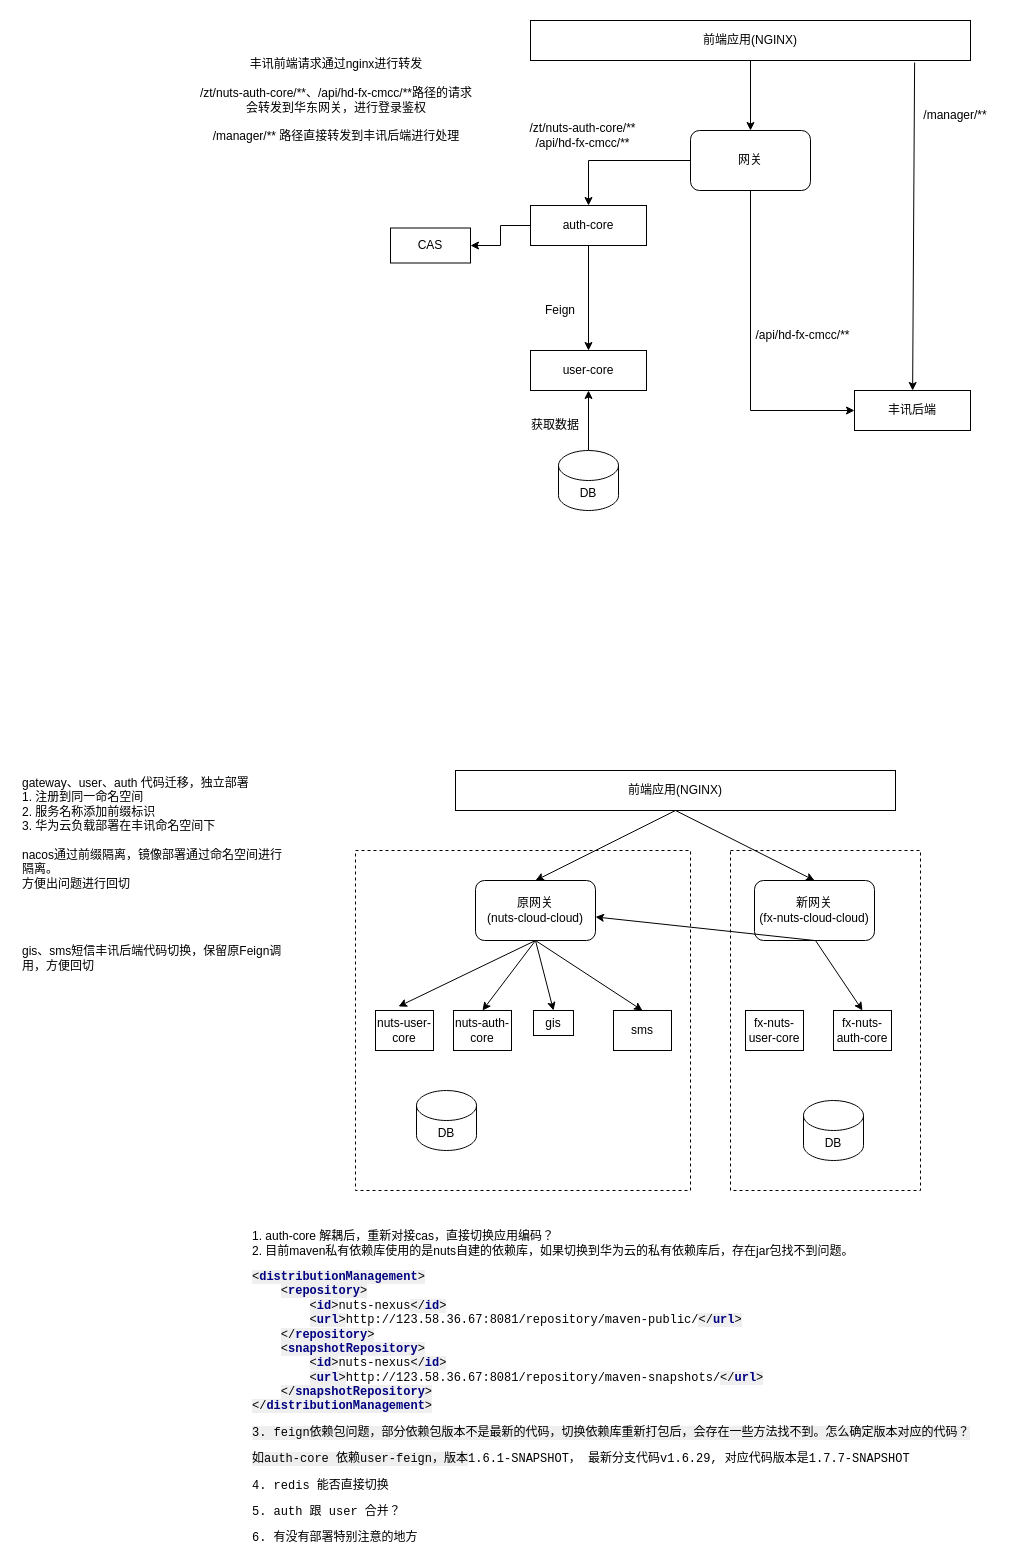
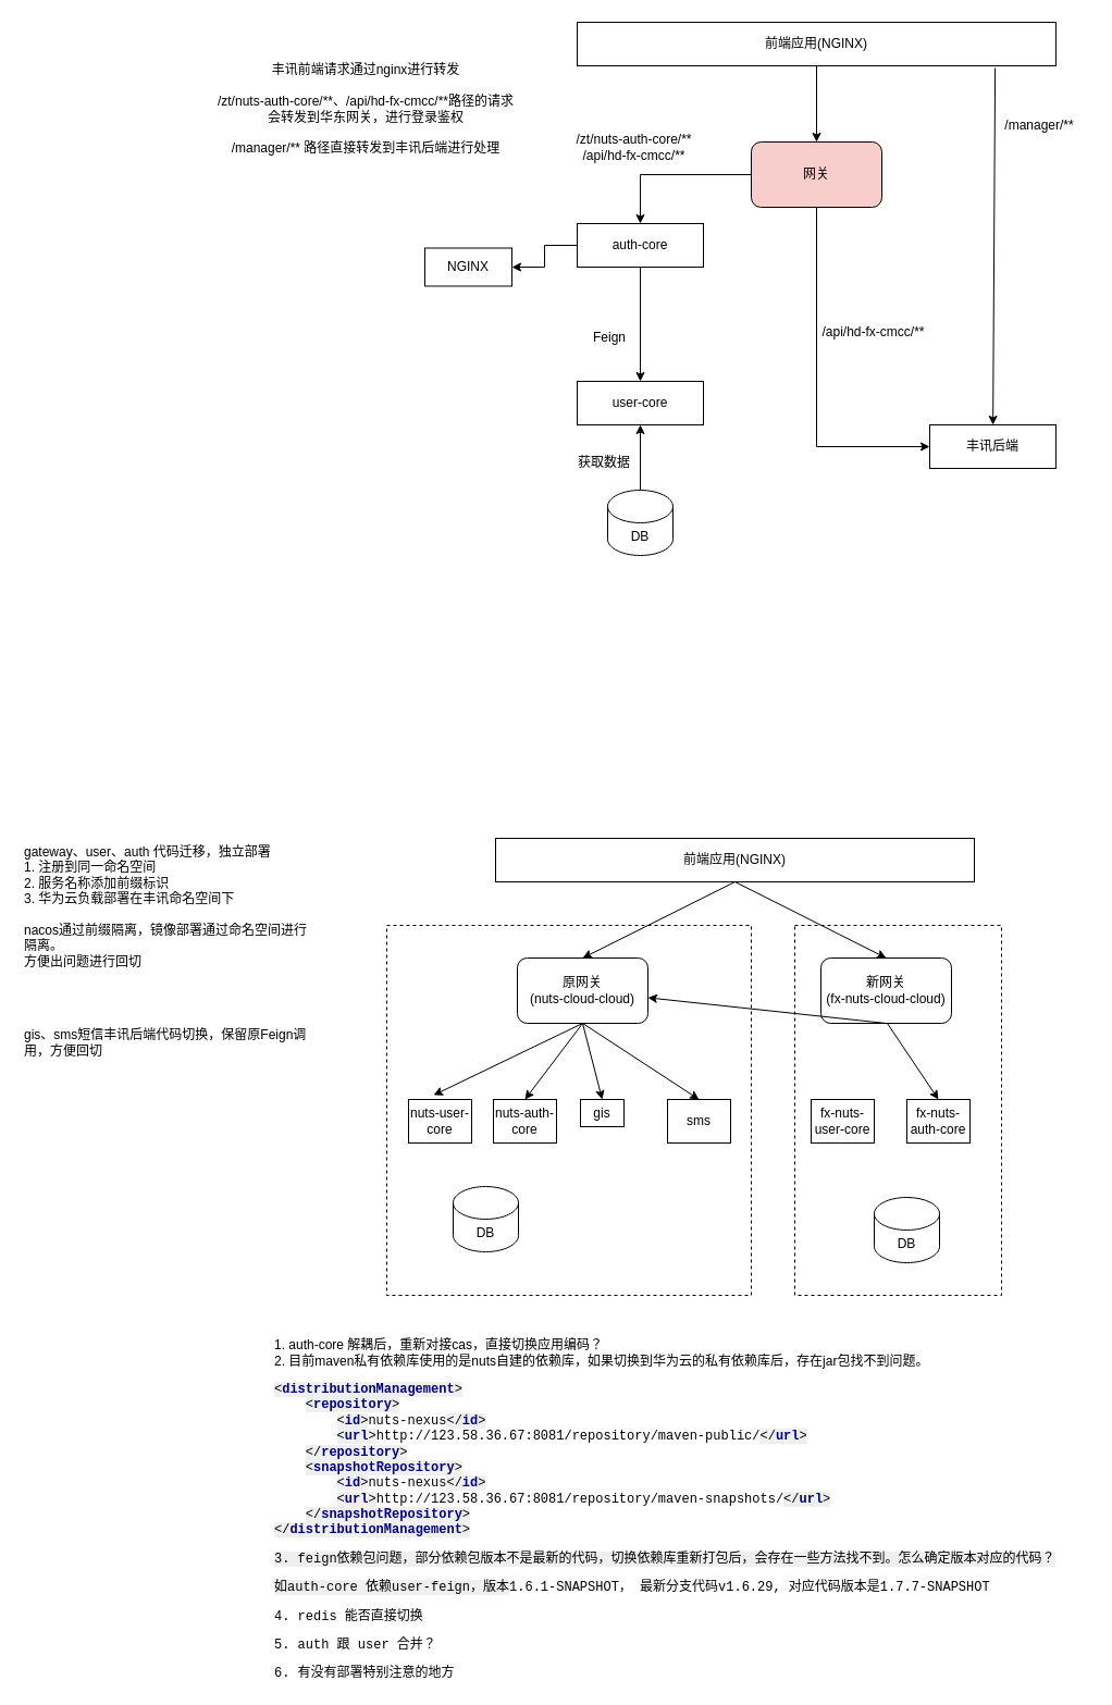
  <mxCell id="0" />
  <mxCell id="1" parent="0" />
  <mxCell id="2" value="" style="rounded=0;whiteSpace=wrap;html=1;dashed=1;" vertex="1" parent="1"><mxGeometry x="730" y="850" width="190" height="340" as="geometry" /></mxCell>
  <mxCell id="3" value="" style="rounded=0;whiteSpace=wrap;html=1;dashed=1;" vertex="1" parent="1"><mxGeometry x="355" y="850" width="335" height="340" as="geometry" /></mxCell>
  <mxCell id="4" style="edgeStyle=orthogonalEdgeStyle;rounded=0;orthogonalLoop=1;jettySize=auto;html=1;entryX=0.5;entryY=0;entryDx=0;entryDy=0;" edge="1" parent="1" source="5" target="8"><mxGeometry relative="1" as="geometry" /></mxCell>
  <mxCell id="5" value="前端应用(NGINX)" style="rounded=0;whiteSpace=wrap;html=1;" vertex="1" parent="1"><mxGeometry x="530" y="20" width="440" height="40" as="geometry" /></mxCell>
  <mxCell id="6" style="edgeStyle=orthogonalEdgeStyle;rounded=0;orthogonalLoop=1;jettySize=auto;html=1;entryX=0;entryY=0.5;entryDx=0;entryDy=0;exitX=0.5;exitY=1;exitDx=0;exitDy=0;" edge="1" parent="1" source="8" target="9"><mxGeometry relative="1" as="geometry" /></mxCell>
  <mxCell id="7" style="edgeStyle=orthogonalEdgeStyle;rounded=0;orthogonalLoop=1;jettySize=auto;html=1;entryX=0.5;entryY=0;entryDx=0;entryDy=0;" edge="1" parent="1" source="8" target="15"><mxGeometry relative="1" as="geometry" /></mxCell>
- <mxCell id="8" value="网关" style="rounded=1;whiteSpace=wrap;html=1;" vertex="1" parent="1"><mxGeometry x="690" y="130" width="120" height="60" as="geometry" /></mxCell>
+ <mxCell id="8" value="网关" style="rounded=1;whiteSpace=wrap;html=1;fillColor=#f8cecc;" vertex="1" parent="1"><mxGeometry x="690" y="130" width="120" height="60" as="geometry" /></mxCell>
  <mxCell id="9" value="丰讯后端" style="rounded=0;whiteSpace=wrap;html=1;" vertex="1" parent="1"><mxGeometry x="854" y="390" width="116" height="40" as="geometry" /></mxCell>
  <mxCell id="10" value="" style="endArrow=classic;html=1;rounded=0;exitX=0.873;exitY=1.05;exitDx=0;exitDy=0;exitPerimeter=0;" edge="1" parent="1" source="5" target="9"><mxGeometry width="50" height="50" relative="1" as="geometry"><mxPoint x="940" y="190" as="sourcePoint" /><mxPoint x="990" y="140" as="targetPoint" /></mxGeometry></mxCell>
  <mxCell id="11" value="/manager/**" style="text;html=1;strokeColor=none;fillColor=none;align=center;verticalAlign=middle;whiteSpace=wrap;rounded=0;" vertex="1" parent="1"><mxGeometry x="910" y="100" width="90" height="30" as="geometry" /></mxCell>
- <mxCell id="12" value="/api/hd-fx-cmcc/**" style="text;html=1;strokeColor=none;fillColor=none;align=center;verticalAlign=middle;whiteSpace=wrap;rounded=0;" vertex="1" parent="1"><mxGeometry x="740" y="320" width="125" height="30" as="geometry" /></mxCell>
+ <mxCell id="12" value="/api/hd-fx-cmcc/**" style="text;html=1;strokeColor=none;fillColor=none;align=center;verticalAlign=middle;whiteSpace=wrap;rounded=0;" vertex="1" parent="1"><mxGeometry x="740" y="290" width="125" height="30" as="geometry" /></mxCell>
  <mxCell id="13" style="edgeStyle=orthogonalEdgeStyle;rounded=0;orthogonalLoop=1;jettySize=auto;html=1;entryX=0.5;entryY=0;entryDx=0;entryDy=0;" edge="1" parent="1" source="15" target="18"><mxGeometry relative="1" as="geometry" /></mxCell>
  <mxCell id="14" style="edgeStyle=orthogonalEdgeStyle;rounded=0;orthogonalLoop=1;jettySize=auto;html=1;entryX=1;entryY=0.5;entryDx=0;entryDy=0;" edge="1" parent="1" source="15" target="17"><mxGeometry relative="1" as="geometry" /></mxCell>
  <mxCell id="15" value="auth-core" style="rounded=0;whiteSpace=wrap;html=1;" vertex="1" parent="1"><mxGeometry x="530" y="205" width="116" height="40" as="geometry" /></mxCell>
  <mxCell id="16" value="/zt/nuts-auth-core/**&lt;br&gt;/api/hd-fx-cmcc/**" style="text;html=1;strokeColor=none;fillColor=none;align=center;verticalAlign=middle;whiteSpace=wrap;rounded=0;" vertex="1" parent="1"><mxGeometry x="510" y="120" width="145" height="30" as="geometry" /></mxCell>
- <mxCell id="17" value="CAS" style="rounded=0;whiteSpace=wrap;html=1;" vertex="1" parent="1"><mxGeometry x="390" y="227.5" width="80" height="35" as="geometry" /></mxCell>
+ <mxCell id="17" value="NGINX" style="rounded=0;whiteSpace=wrap;html=1;" vertex="1" parent="1"><mxGeometry x="390" y="227.5" width="80" height="35" as="geometry" /></mxCell>
  <mxCell id="18" value="user-core" style="rounded=0;whiteSpace=wrap;html=1;" vertex="1" parent="1"><mxGeometry x="530" y="350" width="116" height="40" as="geometry" /></mxCell>
  <mxCell id="19" value="Feign" style="text;html=1;strokeColor=none;fillColor=none;align=center;verticalAlign=middle;whiteSpace=wrap;rounded=0;" vertex="1" parent="1"><mxGeometry x="540" y="295" width="40" height="30" as="geometry" /></mxCell>
  <mxCell id="20" style="edgeStyle=orthogonalEdgeStyle;rounded=0;orthogonalLoop=1;jettySize=auto;html=1;entryX=0.5;entryY=1;entryDx=0;entryDy=0;" edge="1" parent="1" source="21" target="18"><mxGeometry relative="1" as="geometry" /></mxCell>
  <mxCell id="21" value="DB" style="shape=cylinder3;whiteSpace=wrap;html=1;boundedLbl=1;backgroundOutline=1;size=15;" vertex="1" parent="1"><mxGeometry x="558" y="450" width="60" height="60" as="geometry" /></mxCell>
  <mxCell id="22" value="获取数据" style="text;html=1;strokeColor=none;fillColor=none;align=center;verticalAlign=middle;whiteSpace=wrap;rounded=0;" vertex="1" parent="1"><mxGeometry x="530" y="410" width="50" height="30" as="geometry" /></mxCell>
  <mxCell id="23" value="丰讯前端请求通过nginx进行转发&lt;br&gt;&lt;br&gt;/zt/nuts-auth-core/**、/api/hd-fx-cmcc/**路径的请求会转发到华东网关，进行登录鉴权&lt;br&gt;&lt;br&gt;/manager/** 路径直接转发到丰讯后端进行处理" style="text;html=1;strokeColor=none;fillColor=none;align=center;verticalAlign=middle;whiteSpace=wrap;rounded=0;" vertex="1" parent="1"><mxGeometry x="196" y="20" width="280" height="160" as="geometry" /></mxCell>
  <mxCell id="24" value="前端应用(NGINX)" style="rounded=0;whiteSpace=wrap;html=1;" vertex="1" parent="1"><mxGeometry x="455" y="770" width="440" height="40" as="geometry" /></mxCell>
  <mxCell id="25" value="原网关&lt;br&gt;(nuts-cloud-cloud)" style="rounded=1;whiteSpace=wrap;html=1;" vertex="1" parent="1"><mxGeometry x="475" y="880" width="120" height="60" as="geometry" /></mxCell>
  <mxCell id="26" value="新网关&lt;br&gt;(fx-nuts-cloud-cloud)" style="rounded=1;whiteSpace=wrap;html=1;" vertex="1" parent="1"><mxGeometry x="754" y="880" width="120" height="60" as="geometry" /></mxCell>
  <mxCell id="27" value="nuts-user-core" style="rounded=0;whiteSpace=wrap;html=1;" vertex="1" parent="1"><mxGeometry x="375" y="1010" width="58" height="40" as="geometry" /></mxCell>
  <mxCell id="28" value="fx-nuts-auth-core" style="rounded=0;whiteSpace=wrap;html=1;" vertex="1" parent="1"><mxGeometry x="833" y="1010" width="58" height="40" as="geometry" /></mxCell>
  <mxCell id="29" value="gis" style="rounded=0;whiteSpace=wrap;html=1;" vertex="1" parent="1"><mxGeometry x="533" y="1010" width="40" height="25" as="geometry" /></mxCell>
  <mxCell id="30" value="sms" style="rounded=0;whiteSpace=wrap;html=1;" vertex="1" parent="1"><mxGeometry x="613" y="1010" width="58" height="40" as="geometry" /></mxCell>
  <mxCell id="31" value="fx-nuts-user-core" style="rounded=0;whiteSpace=wrap;html=1;" vertex="1" parent="1"><mxGeometry x="745" y="1010" width="58" height="40" as="geometry" /></mxCell>
  <mxCell id="32" value="nuts-auth-core" style="rounded=0;whiteSpace=wrap;html=1;" vertex="1" parent="1"><mxGeometry x="453" y="1010" width="58" height="40" as="geometry" /></mxCell>
  <mxCell id="33" value="" style="endArrow=classic;html=1;rounded=0;entryX=0.397;entryY=-0.1;entryDx=0;entryDy=0;entryPerimeter=0;exitX=0.5;exitY=1;exitDx=0;exitDy=0;" edge="1" parent="1" source="25" target="27"><mxGeometry width="50" height="50" relative="1" as="geometry"><mxPoint x="325" y="1000" as="sourcePoint" /><mxPoint x="375" y="950" as="targetPoint" /></mxGeometry></mxCell>
  <mxCell id="34" value="" style="endArrow=classic;html=1;rounded=0;entryX=0.5;entryY=0;entryDx=0;entryDy=0;" edge="1" parent="1" target="32"><mxGeometry width="50" height="50" relative="1" as="geometry"><mxPoint x="535" y="940" as="sourcePoint" /><mxPoint x="408.026" y="1016" as="targetPoint" /></mxGeometry></mxCell>
  <mxCell id="35" value="" style="endArrow=classic;html=1;rounded=0;entryX=0.5;entryY=0;entryDx=0;entryDy=0;" edge="1" parent="1" target="29"><mxGeometry width="50" height="50" relative="1" as="geometry"><mxPoint x="535" y="940" as="sourcePoint" /><mxPoint x="418.026" y="1026" as="targetPoint" /></mxGeometry></mxCell>
  <mxCell id="36" value="" style="endArrow=classic;html=1;rounded=0;entryX=0.5;entryY=0;entryDx=0;entryDy=0;" edge="1" parent="1" target="30"><mxGeometry width="50" height="50" relative="1" as="geometry"><mxPoint x="535" y="940" as="sourcePoint" /><mxPoint x="428.026" y="1036" as="targetPoint" /></mxGeometry></mxCell>
  <mxCell id="37" value="" style="endArrow=classic;html=1;rounded=0;exitX=0.5;exitY=1;exitDx=0;exitDy=0;" edge="1" parent="1" source="26" target="25"><mxGeometry width="50" height="50" relative="1" as="geometry"><mxPoint x="575" y="980" as="sourcePoint" /><mxPoint x="438.026" y="1046" as="targetPoint" /></mxGeometry></mxCell>
  <mxCell id="38" value="" style="endArrow=classic;html=1;rounded=0;entryX=0.5;entryY=0;entryDx=0;entryDy=0;" edge="1" parent="1" target="28"><mxGeometry width="50" height="50" relative="1" as="geometry"><mxPoint x="815" y="940" as="sourcePoint" /><mxPoint x="448.026" y="1056" as="targetPoint" /></mxGeometry></mxCell>
  <mxCell id="39" value="" style="endArrow=classic;html=1;rounded=0;exitX=0.5;exitY=1;exitDx=0;exitDy=0;entryX=0.5;entryY=0;entryDx=0;entryDy=0;" edge="1" parent="1" source="24" target="25"><mxGeometry width="50" height="50" relative="1" as="geometry"><mxPoint x="669.97" y="814" as="sourcePoint" /><mxPoint x="655" y="870" as="targetPoint" /></mxGeometry></mxCell>
  <mxCell id="40" value="" style="endArrow=classic;html=1;rounded=0;entryX=0.5;entryY=0;entryDx=0;entryDy=0;exitX=0.5;exitY=1;exitDx=0;exitDy=0;" edge="1" parent="1" source="24" target="26"><mxGeometry width="50" height="50" relative="1" as="geometry"><mxPoint x="605" y="1010" as="sourcePoint" /><mxPoint x="468.026" y="1076" as="targetPoint" /></mxGeometry></mxCell>
  <mxCell id="41" value="gateway、user、auth 代码迁移，独立部署&lt;br&gt;1. 注册到同一命名空间&lt;br&gt;2. 服务名称添加前缀标识&lt;br&gt;3. 华为云负载部署在丰讯命名空间下&lt;br&gt;&lt;br&gt;nacos通过前缀隔离，镜像部署通过命名空间进行隔离。&lt;br&gt;方便出问题进行回切" style="text;html=1;strokeColor=none;fillColor=none;align=left;verticalAlign=middle;whiteSpace=wrap;rounded=0;" vertex="1" parent="1"><mxGeometry x="20" y="760" width="270" height="145" as="geometry" /></mxCell>
  <mxCell id="42" value="gis、sms短信丰讯后端代码切换，保留原Feign调用，方便回切" style="text;html=1;strokeColor=none;fillColor=none;align=left;verticalAlign=middle;whiteSpace=wrap;rounded=0;" vertex="1" parent="1"><mxGeometry x="20" y="930" width="270" height="55" as="geometry" /></mxCell>
  <mxCell id="43" value="1. auth-core 解耦后，重新对接cas，直接切换应用编码？&lt;br&gt;2. 目前maven私有依赖库使用的是nuts自建的依赖库，如果切换到华为云的私有依赖库后，存在jar包找不到问题。&lt;br&gt;&lt;pre style=&quot;background-color: rgb(255, 255, 255); font-family: &amp;quot;Courier New&amp;quot;; font-size: 9pt;&quot;&gt;&lt;span style=&quot;background-color:#efefef;&quot;&gt;&amp;lt;&lt;/span&gt;&lt;span style=&quot;color:#000080;background-color:#efefef;font-weight:bold;&quot;&gt;distributionManagement&lt;/span&gt;&lt;span style=&quot;background-color:#efefef;&quot;&gt;&amp;gt;&lt;/span&gt;&lt;br&gt;    &lt;span style=&quot;background-color:#efefef;&quot;&gt;&amp;lt;&lt;/span&gt;&lt;span style=&quot;color:#000080;background-color:#efefef;font-weight:bold;&quot;&gt;repository&lt;/span&gt;&lt;span style=&quot;background-color:#efefef;&quot;&gt;&amp;gt;&lt;/span&gt;&lt;br&gt;        &lt;span style=&quot;background-color:#efefef;&quot;&gt;&amp;lt;&lt;/span&gt;&lt;span style=&quot;color:#000080;background-color:#efefef;font-weight:bold;&quot;&gt;id&lt;/span&gt;&lt;span style=&quot;background-color:#efefef;&quot;&gt;&amp;gt;&lt;/span&gt;nuts-nexus&lt;span style=&quot;background-color:#efefef;&quot;&gt;&amp;lt;/&lt;/span&gt;&lt;span style=&quot;color:#000080;background-color:#efefef;font-weight:bold;&quot;&gt;id&lt;/span&gt;&lt;span style=&quot;background-color:#efefef;&quot;&gt;&amp;gt;&lt;/span&gt;&lt;br&gt;        &lt;span style=&quot;background-color:#efefef;&quot;&gt;&amp;lt;&lt;/span&gt;&lt;span style=&quot;color:#000080;background-color:#efefef;font-weight:bold;&quot;&gt;url&lt;/span&gt;&lt;span style=&quot;background-color:#efefef;&quot;&gt;&amp;gt;&lt;/span&gt;http://123.58.36.67:8081/repository/maven-public/&lt;span style=&quot;background-color:#efefef;&quot;&gt;&amp;lt;/&lt;/span&gt;&lt;span style=&quot;color:#000080;background-color:#efefef;font-weight:bold;&quot;&gt;url&lt;/span&gt;&lt;span style=&quot;background-color:#efefef;&quot;&gt;&amp;gt;&lt;/span&gt;&lt;br&gt;    &lt;span style=&quot;background-color:#efefef;&quot;&gt;&amp;lt;/&lt;/span&gt;&lt;span style=&quot;color:#000080;background-color:#efefef;font-weight:bold;&quot;&gt;repository&lt;/span&gt;&lt;span style=&quot;background-color:#efefef;&quot;&gt;&amp;gt;&lt;/span&gt;&lt;br&gt;    &lt;span style=&quot;background-color:#efefef;&quot;&gt;&amp;lt;&lt;/span&gt;&lt;span style=&quot;color:#000080;background-color:#efefef;font-weight:bold;&quot;&gt;snapshotRepository&lt;/span&gt;&lt;span style=&quot;background-color:#efefef;&quot;&gt;&amp;gt;&lt;/span&gt;&lt;br&gt;        &lt;span style=&quot;background-color:#efefef;&quot;&gt;&amp;lt;&lt;/span&gt;&lt;span style=&quot;color:#000080;background-color:#efefef;font-weight:bold;&quot;&gt;id&lt;/span&gt;&lt;span style=&quot;background-color:#efefef;&quot;&gt;&amp;gt;&lt;/span&gt;nuts-nexus&lt;span style=&quot;background-color:#efefef;&quot;&gt;&amp;lt;/&lt;/span&gt;&lt;span style=&quot;color:#000080;background-color:#efefef;font-weight:bold;&quot;&gt;id&lt;/span&gt;&lt;span style=&quot;background-color:#efefef;&quot;&gt;&amp;gt;&lt;/span&gt;&lt;br&gt;        &lt;span style=&quot;background-color:#efefef;&quot;&gt;&amp;lt;&lt;/span&gt;&lt;span style=&quot;color:#000080;background-color:#efefef;font-weight:bold;&quot;&gt;url&lt;/span&gt;&lt;span style=&quot;background-color:#efefef;&quot;&gt;&amp;gt;&lt;/span&gt;http://123.58.36.67:8081/repository/maven-snapshots/&lt;span style=&quot;background-color:#efefef;&quot;&gt;&amp;lt;/&lt;/span&gt;&lt;span style=&quot;color:#000080;background-color:#efefef;font-weight:bold;&quot;&gt;url&lt;/span&gt;&lt;span style=&quot;background-color:#efefef;&quot;&gt;&amp;gt;&lt;/span&gt;&lt;br&gt;    &lt;span style=&quot;background-color:#efefef;&quot;&gt;&amp;lt;/&lt;/span&gt;&lt;span style=&quot;color:#000080;background-color:#efefef;font-weight:bold;&quot;&gt;snapshotRepository&lt;/span&gt;&lt;span style=&quot;background-color:#efefef;&quot;&gt;&amp;gt;&lt;/span&gt;&lt;br&gt;&lt;span style=&quot;background-color:#efefef;&quot;&gt;&amp;lt;/&lt;/span&gt;&lt;span style=&quot;color:#000080;background-color:#efefef;font-weight:bold;&quot;&gt;distributionManagement&lt;/span&gt;&lt;span style=&quot;background-color:#efefef;&quot;&gt;&amp;gt;&lt;/span&gt;&lt;/pre&gt;&lt;pre style=&quot;background-color: rgb(255, 255, 255); font-family: &amp;quot;Courier New&amp;quot;; font-size: 9pt;&quot;&gt;&lt;span style=&quot;background-color:#efefef;&quot;&gt;3. feign依赖包问题，部分依赖包版本不是最新的代码，切换依赖库重新打包后，会存在一些方法找不到。怎么确定版本对应的代码？&lt;/span&gt;&lt;/pre&gt;&lt;pre style=&quot;background-color: rgb(255, 255, 255); font-family: &amp;quot;Courier New&amp;quot;; font-size: 9pt;&quot;&gt;&lt;span style=&quot;background-color:#efefef;&quot;&gt;如auth-core 依赖user-feign，版本&lt;/span&gt;1.6.1-SNAPSHOT， 最新分支代码v1.6.29, 对应代码版本是1.7.7-SNAPSHOT&lt;/pre&gt;&lt;pre style=&quot;background-color: rgb(255, 255, 255); font-family: &amp;quot;Courier New&amp;quot;; font-size: 9pt;&quot;&gt;4. redis 能否直接切换&lt;/pre&gt;&lt;pre style=&quot;background-color: rgb(255, 255, 255); font-family: &amp;quot;Courier New&amp;quot;; font-size: 9pt;&quot;&gt;5. auth 跟 user 合并？ &lt;/pre&gt;&lt;pre style=&quot;background-color: rgb(255, 255, 255); font-family: &amp;quot;Courier New&amp;quot;; font-size: 9pt;&quot;&gt;6. 有没有部署特别注意的地方&lt;/pre&gt;" style="text;html=1;strokeColor=none;fillColor=none;align=left;verticalAlign=middle;whiteSpace=wrap;rounded=0;" vertex="1" parent="1"><mxGeometry x="250" y="1240" width="740" height="305" as="geometry" /></mxCell>
  <mxCell id="44" value="DB" style="shape=cylinder3;whiteSpace=wrap;html=1;boundedLbl=1;backgroundOutline=1;size=15;" vertex="1" parent="1"><mxGeometry x="416" y="1090" width="60" height="60" as="geometry" /></mxCell>
  <mxCell id="45" value="DB" style="shape=cylinder3;whiteSpace=wrap;html=1;boundedLbl=1;backgroundOutline=1;size=15;" vertex="1" parent="1"><mxGeometry x="803" y="1100" width="60" height="60" as="geometry" /></mxCell>
